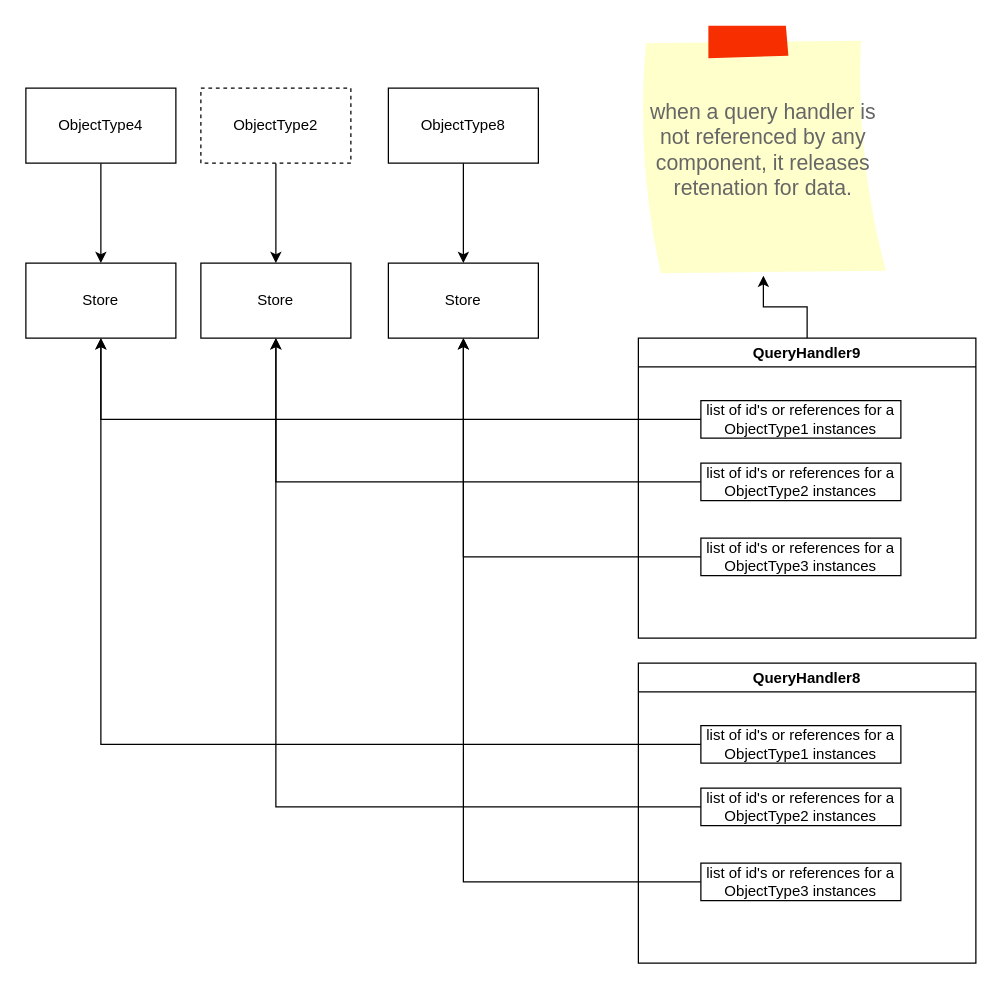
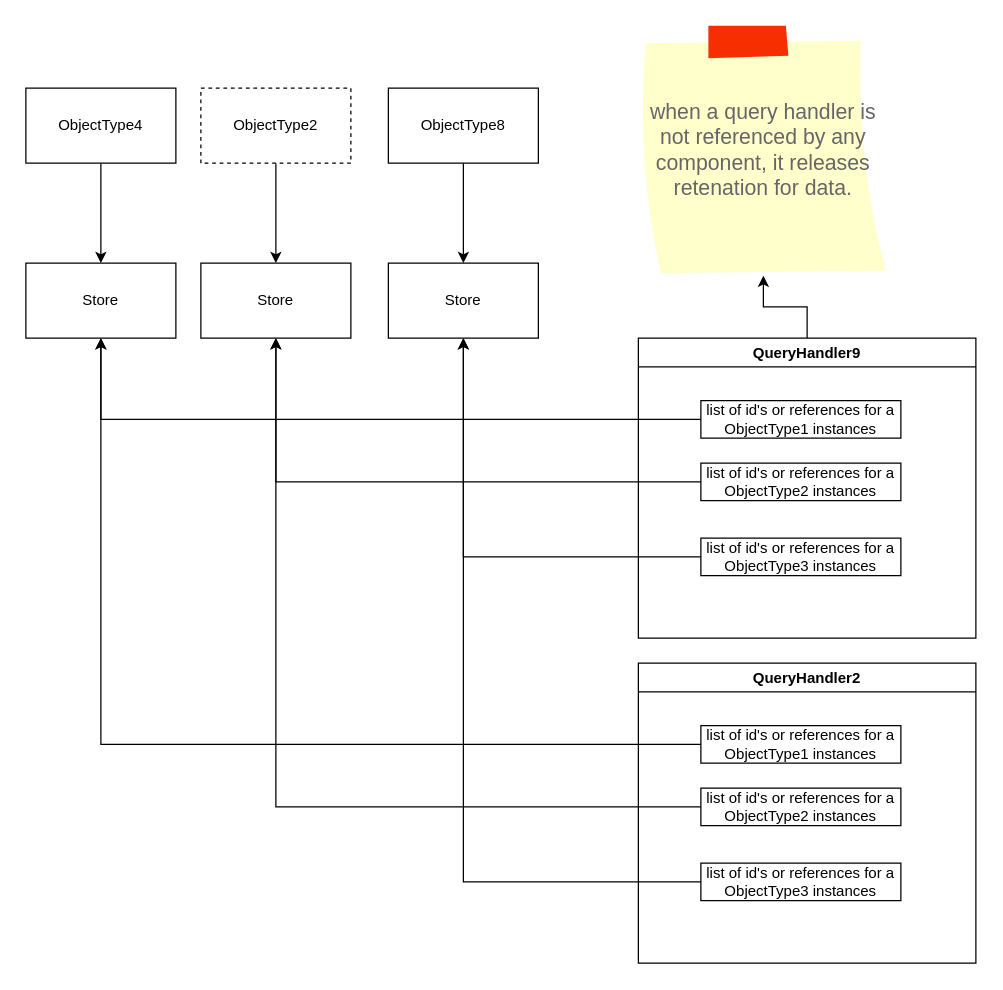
  <mxCell id="0" />
  <mxCell id="1" parent="0" />
  <mxCell id="2" value="" style="edgeStyle=orthogonalEdgeStyle;rounded=0;orthogonalLoop=1;jettySize=auto;html=1;" edge="1" parent="1" source="3" target="4"><mxGeometry relative="1" as="geometry" /></mxCell>
  <mxCell id="3" value="ObjectType8" style="rounded=0;whiteSpace=wrap;html=1;" vertex="1" parent="1"><mxGeometry x="310" y="70" width="120" height="60" as="geometry" /></mxCell>
  <mxCell id="4" value="Store" style="whiteSpace=wrap;html=1;rounded=0;" vertex="1" parent="1"><mxGeometry x="310" y="210" width="120" height="60" as="geometry" /></mxCell>
  <mxCell id="5" value="" style="edgeStyle=orthogonalEdgeStyle;rounded=0;orthogonalLoop=1;jettySize=auto;html=1;" edge="1" parent="1" source="6" target="7"><mxGeometry relative="1" as="geometry" /></mxCell>
  <mxCell id="6" value="ObjectType2" style="rounded=0;whiteSpace=wrap;html=1;dashed=1;" vertex="1" parent="1"><mxGeometry x="160" y="70" width="120" height="60" as="geometry" /></mxCell>
  <mxCell id="7" value="Store" style="whiteSpace=wrap;html=1;rounded=0;" vertex="1" parent="1"><mxGeometry x="160" y="210" width="120" height="60" as="geometry" /></mxCell>
  <mxCell id="8" value="" style="edgeStyle=orthogonalEdgeStyle;rounded=0;orthogonalLoop=1;jettySize=auto;html=1;" edge="1" parent="1" source="9" target="10"><mxGeometry relative="1" as="geometry" /></mxCell>
  <mxCell id="9" value="ObjectType4" style="rounded=0;whiteSpace=wrap;html=1;" vertex="1" parent="1"><mxGeometry x="20" y="70" width="120" height="60" as="geometry" /></mxCell>
  <mxCell id="10" value="Store" style="whiteSpace=wrap;html=1;rounded=0;" vertex="1" parent="1"><mxGeometry x="20" y="210" width="120" height="60" as="geometry" /></mxCell>
  <mxCell id="11" style="edgeStyle=orthogonalEdgeStyle;rounded=0;orthogonalLoop=1;jettySize=auto;html=1;" edge="1" parent="1" source="12" target="26"><mxGeometry relative="1" as="geometry" /></mxCell>
  <mxCell id="12" value="QueryHandler9" style="swimlane;whiteSpace=wrap;html=1;" vertex="1" parent="1"><mxGeometry x="510" y="270" width="270" height="240" as="geometry" /></mxCell>
  <mxCell id="13" value="list of id's or references for a ObjectType1 instances" style="rounded=0;whiteSpace=wrap;html=1;" vertex="1" parent="12"><mxGeometry x="50" y="50" width="160" height="30" as="geometry" /></mxCell>
  <mxCell id="14" value="list of id's or references for a ObjectType3 instances" style="rounded=0;whiteSpace=wrap;html=1;" vertex="1" parent="12"><mxGeometry x="50" y="160" width="160" height="30" as="geometry" /></mxCell>
  <mxCell id="15" value="list of id's or references for a ObjectType2 instances" style="rounded=0;whiteSpace=wrap;html=1;" vertex="1" parent="12"><mxGeometry x="50" y="100" width="160" height="30" as="geometry" /></mxCell>
  <mxCell id="16" style="edgeStyle=orthogonalEdgeStyle;rounded=0;orthogonalLoop=1;jettySize=auto;html=1;" edge="1" parent="1" source="13" target="10"><mxGeometry relative="1" as="geometry" /></mxCell>
  <mxCell id="17" style="edgeStyle=orthogonalEdgeStyle;rounded=0;orthogonalLoop=1;jettySize=auto;html=1;entryX=0.5;entryY=1;entryDx=0;entryDy=0;" edge="1" parent="1" source="15" target="7"><mxGeometry relative="1" as="geometry" /></mxCell>
  <mxCell id="18" style="edgeStyle=orthogonalEdgeStyle;rounded=0;orthogonalLoop=1;jettySize=auto;html=1;entryX=0.5;entryY=1;entryDx=0;entryDy=0;" edge="1" parent="1" source="14" target="4"><mxGeometry relative="1" as="geometry" /></mxCell>
- <mxCell id="19" value="QueryHandler8" style="swimlane;whiteSpace=wrap;html=1;" vertex="1" parent="1"><mxGeometry x="510" y="530" width="270" height="240" as="geometry" /></mxCell>
+ <mxCell id="19" value="QueryHandler2" style="swimlane;whiteSpace=wrap;html=1;" vertex="1" parent="1"><mxGeometry x="510" y="530" width="270" height="240" as="geometry" /></mxCell>
  <mxCell id="20" value="list of id's or references for a ObjectType1 instances" style="rounded=0;whiteSpace=wrap;html=1;" vertex="1" parent="19"><mxGeometry x="50" y="50" width="160" height="30" as="geometry" /></mxCell>
  <mxCell id="21" value="list of id's or references for a ObjectType3 instances" style="rounded=0;whiteSpace=wrap;html=1;" vertex="1" parent="19"><mxGeometry x="50" y="160" width="160" height="30" as="geometry" /></mxCell>
  <mxCell id="22" value="list of id's or references for a ObjectType2 instances" style="rounded=0;whiteSpace=wrap;html=1;" vertex="1" parent="19"><mxGeometry x="50" y="100" width="160" height="30" as="geometry" /></mxCell>
  <mxCell id="23" style="edgeStyle=orthogonalEdgeStyle;rounded=0;orthogonalLoop=1;jettySize=auto;html=1;" edge="1" parent="1" source="20" target="10"><mxGeometry relative="1" as="geometry" /></mxCell>
  <mxCell id="24" style="edgeStyle=orthogonalEdgeStyle;rounded=0;orthogonalLoop=1;jettySize=auto;html=1;entryX=0.5;entryY=1;entryDx=0;entryDy=0;" edge="1" parent="1" source="22" target="7"><mxGeometry relative="1" as="geometry" /></mxCell>
  <mxCell id="25" style="edgeStyle=orthogonalEdgeStyle;rounded=0;orthogonalLoop=1;jettySize=auto;html=1;entryX=0.5;entryY=1;entryDx=0;entryDy=0;" edge="1" parent="1" source="21" target="4"><mxGeometry relative="1" as="geometry" /></mxCell>
  <mxCell id="26" value="when a query handler is not referenced by any component, it releases retenation for data." style="strokeWidth=1;shadow=0;dashed=0;align=center;html=1;shape=mxgraph.mockup.text.stickyNote2;fontColor=#666666;mainText=;fontSize=17;whiteSpace=wrap;fillColor=#ffffcc;strokeColor=#F62E00;" vertex="1" parent="1"><mxGeometry x="510" y="20" width="200" height="200" as="geometry" /></mxCell>
